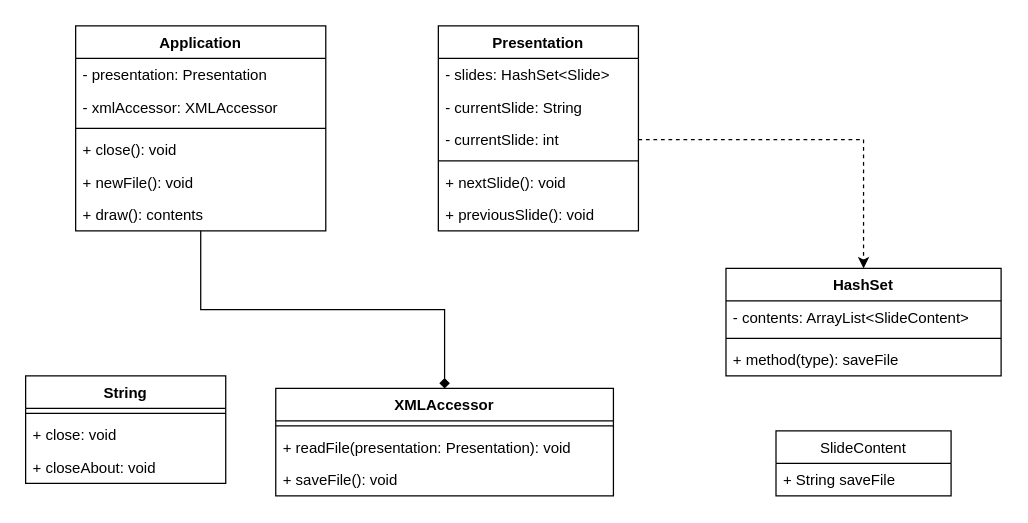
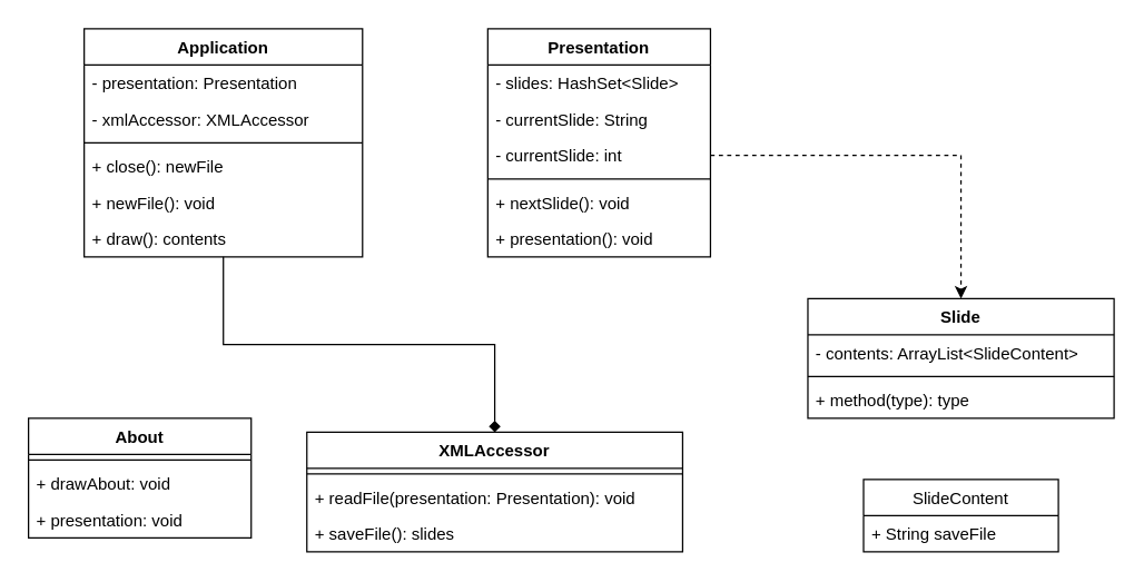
  <mxCell id="0" />
  <mxCell id="1" parent="0" />
  <mxCell id="2" style="edgeStyle=orthogonalEdgeStyle;rounded=0;orthogonalLoop=1;jettySize=auto;html=1;endArrow=diamond;" edge="1" parent="1" source="3" target="26"><mxGeometry relative="1" as="geometry" /></mxCell>
  <mxCell id="3" value="Application" style="swimlane;fontStyle=1;align=center;verticalAlign=top;childLayout=stackLayout;horizontal=1;startSize=26;horizontalStack=0;resizeParent=1;resizeParentMax=0;resizeLast=0;collapsible=1;marginBottom=0;" vertex="1" parent="1"><mxGeometry x="60" y="20" width="200" height="164" as="geometry"><mxRectangle x="90" y="190" width="100" height="26" as="alternateBounds" /></mxGeometry></mxCell>
  <mxCell id="4" value="- presentation: Presentation" style="text;strokeColor=none;fillColor=none;align=left;verticalAlign=top;spacingLeft=4;spacingRight=4;overflow=hidden;rotatable=0;points=[[0,0.5],[1,0.5]];portConstraint=eastwest;" vertex="1" parent="3"><mxGeometry y="26" width="200" height="26" as="geometry" /></mxCell>
  <mxCell id="5" value="- xmlAccessor: XMLAccessor" style="text;strokeColor=none;fillColor=none;align=left;verticalAlign=top;spacingLeft=4;spacingRight=4;overflow=hidden;rotatable=0;points=[[0,0.5],[1,0.5]];portConstraint=eastwest;" vertex="1" parent="3"><mxGeometry y="52" width="200" height="26" as="geometry" /></mxCell>
  <mxCell id="6" value="" style="line;strokeWidth=1;fillColor=none;align=left;verticalAlign=middle;spacingTop=-1;spacingLeft=3;spacingRight=3;rotatable=0;labelPosition=right;points=[];portConstraint=eastwest;" vertex="1" parent="3"><mxGeometry y="78" width="200" height="8" as="geometry" /></mxCell>
- <mxCell id="7" value="+ close(): void" style="text;strokeColor=none;fillColor=none;align=left;verticalAlign=top;spacingLeft=4;spacingRight=4;overflow=hidden;rotatable=0;points=[[0,0.5],[1,0.5]];portConstraint=eastwest;" vertex="1" parent="3"><mxGeometry y="86" width="200" height="26" as="geometry" /></mxCell>
+ <mxCell id="7" value="+ close(): newFile" style="text;strokeColor=none;fillColor=none;align=left;verticalAlign=top;spacingLeft=4;spacingRight=4;overflow=hidden;rotatable=0;points=[[0,0.5],[1,0.5]];portConstraint=eastwest;" vertex="1" parent="3"><mxGeometry y="86" width="200" height="26" as="geometry" /></mxCell>
  <mxCell id="8" value="+ newFile(): void" style="text;strokeColor=none;fillColor=none;align=left;verticalAlign=top;spacingLeft=4;spacingRight=4;overflow=hidden;rotatable=0;points=[[0,0.5],[1,0.5]];portConstraint=eastwest;" vertex="1" parent="3"><mxGeometry y="112" width="200" height="26" as="geometry" /></mxCell>
  <mxCell id="9" value="+ draw(): contents" style="text;strokeColor=none;fillColor=none;align=left;verticalAlign=top;spacingLeft=4;spacingRight=4;overflow=hidden;rotatable=0;points=[[0,0.5],[1,0.5]];portConstraint=eastwest;" vertex="1" parent="3"><mxGeometry y="138" width="200" height="26" as="geometry" /></mxCell>
- <mxCell id="10" value="HashSet" style="swimlane;fontStyle=1;align=center;verticalAlign=top;childLayout=stackLayout;horizontal=1;startSize=26;horizontalStack=0;resizeParent=1;resizeParentMax=0;resizeLast=0;collapsible=1;marginBottom=0;" vertex="1" parent="1"><mxGeometry x="580" y="214" width="220" height="86" as="geometry" /></mxCell>
+ <mxCell id="10" value="Slide" style="swimlane;fontStyle=1;align=center;verticalAlign=top;childLayout=stackLayout;horizontal=1;startSize=26;horizontalStack=0;resizeParent=1;resizeParentMax=0;resizeLast=0;collapsible=1;marginBottom=0;" vertex="1" parent="1"><mxGeometry x="580" y="214" width="220" height="86" as="geometry" /></mxCell>
  <mxCell id="11" value="- contents: ArrayList&lt;SlideContent&gt;" style="text;strokeColor=none;fillColor=none;align=left;verticalAlign=top;spacingLeft=4;spacingRight=4;overflow=hidden;rotatable=0;points=[[0,0.5],[1,0.5]];portConstraint=eastwest;" vertex="1" parent="10"><mxGeometry y="26" width="220" height="26" as="geometry" /></mxCell>
  <mxCell id="12" value="" style="line;strokeWidth=1;fillColor=none;align=left;verticalAlign=middle;spacingTop=-1;spacingLeft=3;spacingRight=3;rotatable=0;labelPosition=right;points=[];portConstraint=eastwest;" vertex="1" parent="10"><mxGeometry y="52" width="220" height="8" as="geometry" /></mxCell>
- <mxCell id="13" value="+ method(type): saveFile" style="text;strokeColor=none;fillColor=none;align=left;verticalAlign=top;spacingLeft=4;spacingRight=4;overflow=hidden;rotatable=0;points=[[0,0.5],[1,0.5]];portConstraint=eastwest;" vertex="1" parent="10"><mxGeometry y="60" width="220" height="26" as="geometry" /></mxCell>
+ <mxCell id="13" value="+ method(type): type" style="text;strokeColor=none;fillColor=none;align=left;verticalAlign=top;spacingLeft=4;spacingRight=4;overflow=hidden;rotatable=0;points=[[0,0.5],[1,0.5]];portConstraint=eastwest;" vertex="1" parent="10"><mxGeometry y="60" width="220" height="26" as="geometry" /></mxCell>
  <mxCell id="14" value="Presentation" style="swimlane;fontStyle=1;align=center;verticalAlign=top;childLayout=stackLayout;horizontal=1;startSize=26;horizontalStack=0;resizeParent=1;resizeParentMax=0;resizeLast=0;collapsible=1;marginBottom=0;" vertex="1" parent="1"><mxGeometry x="350" y="20" width="160" height="164" as="geometry" /></mxCell>
  <mxCell id="15" value="- slides: HashSet&lt;Slide&gt;" style="text;strokeColor=none;fillColor=none;align=left;verticalAlign=top;spacingLeft=4;spacingRight=4;overflow=hidden;rotatable=0;points=[[0,0.5],[1,0.5]];portConstraint=eastwest;" vertex="1" parent="14"><mxGeometry y="26" width="160" height="26" as="geometry" /></mxCell>
  <mxCell id="16" value="- currentSlide: String" style="text;strokeColor=none;fillColor=none;align=left;verticalAlign=top;spacingLeft=4;spacingRight=4;overflow=hidden;rotatable=0;points=[[0,0.5],[1,0.5]];portConstraint=eastwest;" vertex="1" parent="14"><mxGeometry y="52" width="160" height="26" as="geometry" /></mxCell>
  <mxCell id="17" value="- currentSlide: int" style="text;strokeColor=none;fillColor=none;align=left;verticalAlign=top;spacingLeft=4;spacingRight=4;overflow=hidden;rotatable=0;points=[[0,0.5],[1,0.5]];portConstraint=eastwest;" vertex="1" parent="14"><mxGeometry y="78" width="160" height="26" as="geometry" /></mxCell>
  <mxCell id="18" value="" style="line;strokeWidth=1;fillColor=none;align=left;verticalAlign=middle;spacingTop=-1;spacingLeft=3;spacingRight=3;rotatable=0;labelPosition=right;points=[];portConstraint=eastwest;" vertex="1" parent="14"><mxGeometry y="104" width="160" height="8" as="geometry" /></mxCell>
  <mxCell id="19" value="+ nextSlide(): void" style="text;strokeColor=none;fillColor=none;align=left;verticalAlign=top;spacingLeft=4;spacingRight=4;overflow=hidden;rotatable=0;points=[[0,0.5],[1,0.5]];portConstraint=eastwest;" vertex="1" parent="14"><mxGeometry y="112" width="160" height="26" as="geometry" /></mxCell>
- <mxCell id="20" value="+ previousSlide(): void" style="text;strokeColor=none;fillColor=none;align=left;verticalAlign=top;spacingLeft=4;spacingRight=4;overflow=hidden;rotatable=0;points=[[0,0.5],[1,0.5]];portConstraint=eastwest;" vertex="1" parent="14"><mxGeometry y="138" width="160" height="26" as="geometry" /></mxCell>
+ <mxCell id="20" value="+ presentation(): void" style="text;strokeColor=none;fillColor=none;align=left;verticalAlign=top;spacingLeft=4;spacingRight=4;overflow=hidden;rotatable=0;points=[[0,0.5],[1,0.5]];portConstraint=eastwest;" vertex="1" parent="14"><mxGeometry y="138" width="160" height="26" as="geometry" /></mxCell>
  <mxCell id="21" style="edgeStyle=orthogonalEdgeStyle;rounded=0;orthogonalLoop=1;jettySize=auto;html=1;dashed=1;" edge="1" parent="1" source="17" target="10"><mxGeometry relative="1" as="geometry" /></mxCell>
- <mxCell id="22" value="String" style="swimlane;fontStyle=1;align=center;verticalAlign=top;childLayout=stackLayout;horizontal=1;startSize=26;horizontalStack=0;resizeParent=1;resizeParentMax=0;resizeLast=0;collapsible=1;marginBottom=0;" vertex="1" parent="1"><mxGeometry x="20" y="300" width="160" height="86" as="geometry"><mxRectangle x="90" y="190" width="100" height="26" as="alternateBounds" /></mxGeometry></mxCell>
+ <mxCell id="22" value="About" style="swimlane;fontStyle=1;align=center;verticalAlign=top;childLayout=stackLayout;horizontal=1;startSize=26;horizontalStack=0;resizeParent=1;resizeParentMax=0;resizeLast=0;collapsible=1;marginBottom=0;" vertex="1" parent="1"><mxGeometry x="20" y="300" width="160" height="86" as="geometry"><mxRectangle x="90" y="190" width="100" height="26" as="alternateBounds" /></mxGeometry></mxCell>
  <mxCell id="23" value="" style="line;strokeWidth=1;fillColor=none;align=left;verticalAlign=middle;spacingTop=-1;spacingLeft=3;spacingRight=3;rotatable=0;labelPosition=right;points=[];portConstraint=eastwest;" vertex="1" parent="22"><mxGeometry y="26" width="160" height="8" as="geometry" /></mxCell>
- <mxCell id="24" value="+ close: void" style="text;strokeColor=none;fillColor=none;align=left;verticalAlign=top;spacingLeft=4;spacingRight=4;overflow=hidden;rotatable=0;points=[[0,0.5],[1,0.5]];portConstraint=eastwest;" vertex="1" parent="22"><mxGeometry y="34" width="160" height="26" as="geometry" /></mxCell>
- <mxCell id="25" value="+ closeAbout: void" style="text;strokeColor=none;fillColor=none;align=left;verticalAlign=top;spacingLeft=4;spacingRight=4;overflow=hidden;rotatable=0;points=[[0,0.5],[1,0.5]];portConstraint=eastwest;" vertex="1" parent="22"><mxGeometry y="60" width="160" height="26" as="geometry" /></mxCell>
+ <mxCell id="24" value="+ drawAbout: void" style="text;strokeColor=none;fillColor=none;align=left;verticalAlign=top;spacingLeft=4;spacingRight=4;overflow=hidden;rotatable=0;points=[[0,0.5],[1,0.5]];portConstraint=eastwest;" vertex="1" parent="22"><mxGeometry y="34" width="160" height="26" as="geometry" /></mxCell>
+ <mxCell id="25" value="+ presentation: void" style="text;strokeColor=none;fillColor=none;align=left;verticalAlign=top;spacingLeft=4;spacingRight=4;overflow=hidden;rotatable=0;points=[[0,0.5],[1,0.5]];portConstraint=eastwest;" vertex="1" parent="22"><mxGeometry y="60" width="160" height="26" as="geometry" /></mxCell>
  <mxCell id="26" value="XMLAccessor" style="swimlane;fontStyle=1;align=center;verticalAlign=top;childLayout=stackLayout;horizontal=1;startSize=26;horizontalStack=0;resizeParent=1;resizeParentMax=0;resizeLast=0;collapsible=1;marginBottom=0;" vertex="1" parent="1"><mxGeometry x="220" y="310" width="270" height="86" as="geometry"><mxRectangle x="90" y="190" width="100" height="26" as="alternateBounds" /></mxGeometry></mxCell>
  <mxCell id="27" value="" style="line;strokeWidth=1;fillColor=none;align=left;verticalAlign=middle;spacingTop=-1;spacingLeft=3;spacingRight=3;rotatable=0;labelPosition=right;points=[];portConstraint=eastwest;" vertex="1" parent="26"><mxGeometry y="26" width="270" height="8" as="geometry" /></mxCell>
  <mxCell id="28" value="+ readFile(presentation: Presentation): void" style="text;strokeColor=none;fillColor=none;align=left;verticalAlign=top;spacingLeft=4;spacingRight=4;overflow=hidden;rotatable=0;points=[[0,0.5],[1,0.5]];portConstraint=eastwest;" vertex="1" parent="26"><mxGeometry y="34" width="270" height="26" as="geometry" /></mxCell>
- <mxCell id="29" value="+ saveFile(): void" style="text;strokeColor=none;fillColor=none;align=left;verticalAlign=top;spacingLeft=4;spacingRight=4;overflow=hidden;rotatable=0;points=[[0,0.5],[1,0.5]];portConstraint=eastwest;" vertex="1" parent="26"><mxGeometry y="60" width="270" height="26" as="geometry" /></mxCell>
+ <mxCell id="29" value="+ saveFile(): slides" style="text;strokeColor=none;fillColor=none;align=left;verticalAlign=top;spacingLeft=4;spacingRight=4;overflow=hidden;rotatable=0;points=[[0,0.5],[1,0.5]];portConstraint=eastwest;" vertex="1" parent="26"><mxGeometry y="60" width="270" height="26" as="geometry" /></mxCell>
  <mxCell id="30" value="SlideContent" style="swimlane;fontStyle=0;childLayout=stackLayout;horizontal=1;startSize=26;fillColor=none;horizontalStack=0;resizeParent=1;resizeParentMax=0;resizeLast=0;collapsible=1;marginBottom=0;" vertex="1" parent="1"><mxGeometry x="620" y="344" width="140" height="52" as="geometry" /></mxCell>
  <mxCell id="31" value="+ String saveFile" style="text;strokeColor=none;fillColor=none;align=left;verticalAlign=top;spacingLeft=4;spacingRight=4;overflow=hidden;rotatable=0;points=[[0,0.5],[1,0.5]];portConstraint=eastwest;" vertex="1" parent="30"><mxGeometry y="26" width="140" height="26" as="geometry" /></mxCell>
